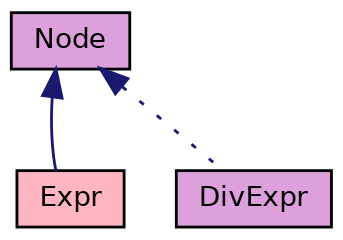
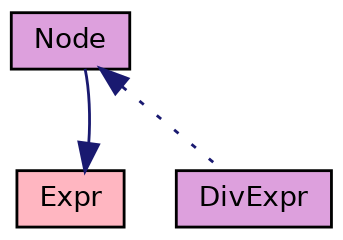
  digraph {
    node [color=black fillcolor=plum fontname=Helvetica fontsize=10 shape=record style=filled]
    edge [color=midnightblue dir=back fontname=Helvetica fontsize=10 labelfontname=Helvetica labelfontsize=10]
    n1 [fontcolor=black height=0.2 label=DivExpr width=0.4]
    n2 [fillcolor=lightpink height=0.2 label=Expr width=0.4]
    n3 [height=0.2 label="Node" width=0.4]
    n3 -> n1 [style=dotted]
-   n3 -> n2 [style=solid]
+   n2 -> n3 [style=solid]
  }
